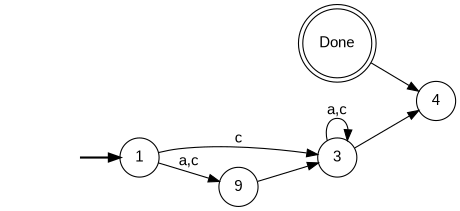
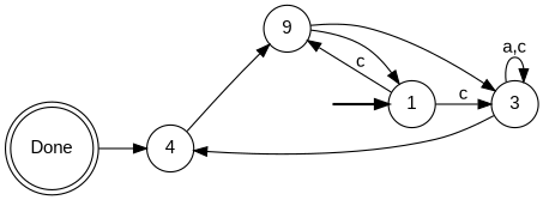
  digraph {
    fontname="Liberation Sans"
    rankdir=LR
    node [fontname="Liberation Sans" shape=circle]
    edge [fontname="Liberation Sans"]
    Done [shape=doublecircle]
    n2 [label=4]
    __init [height=0 style=invis width=0 shape=""]
    n4 [label=1]
    n5 [label=3]
    n6 [label=9]
    Done -> n2
+   n2 -> n6
    __init -> n4 [style=bold weight=1000]
    n4 -> n5 [label=c]
-   n4 -> n6 [label="a,c"]
+   n4 -> n6 [label=c]
    n5 -> n2
    n5 -> n5 [label="a,c"]
+   n6 -> n4
    n6 -> n5
  }
